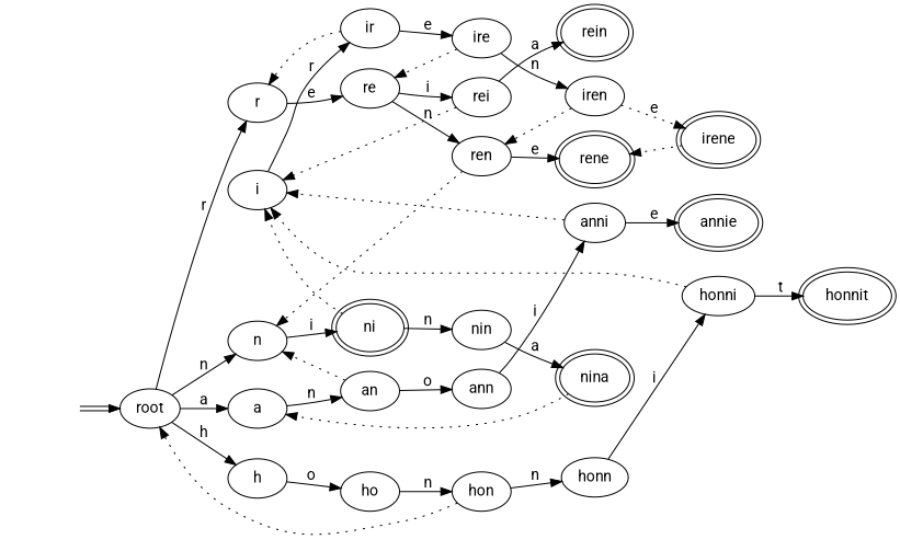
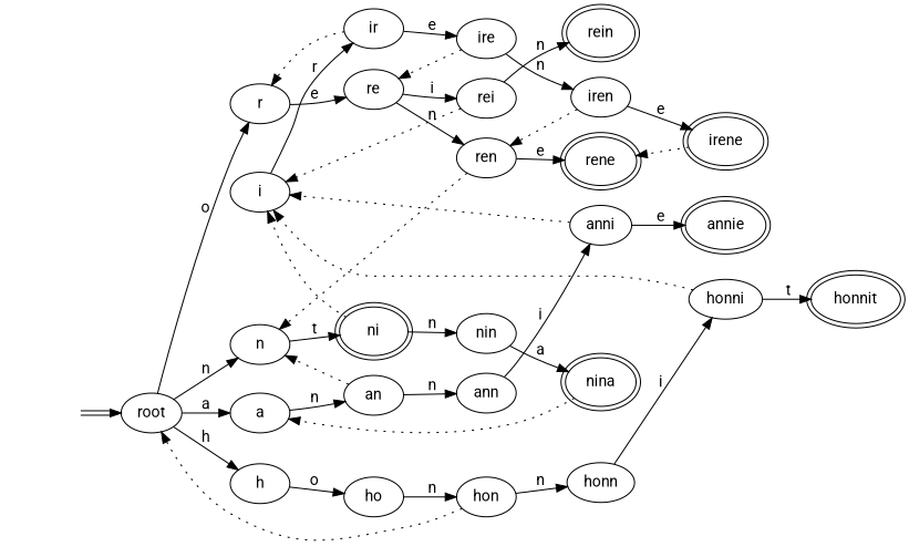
  digraph {
    fontname=Roboto
    rankdir=LR
    node [fontname=Roboto]
    edge [fontname=Roboto]
    n1 [label=root]
    n2 [label=a]
    n3 [label=h]
    n4 [label=n]
    n5 [label=r]
    n6 [label=i]
    n7 [label=an]
    n8 [label=ho]
    n9 [label=ni peripheries=2]
    n10 [label=re]
    n11 [label=ir]
    n12 [label=ann]
    n13 [label=hon]
    n14 [label=nin]
    n15 [label=ren]
    n16 [label=ire]
    n17 [label=rei]
    n18 [label=anni]
    n19 [label=honn]
    n20 [label=nina peripheries=2]
    n21 [label=rene peripheries=2]
    n22 [label=iren]
    n23 [label=rein peripheries=2]
    n24 [label=annie peripheries=2]
    n25 [label=honni]
    n26 [label=irene peripheries=2]
    n27 [label=honnit peripheries=2]
    start0 [style=invis]
    subgraph sub_1 {
      rank=same
      n1
    }
    subgraph sub_2 {
      rank=same
      n2
      n3
      n4
      n5
      n6
    }
    subgraph sub_3 {
      rank=same
      n7
      n8
      n9
      n10
      n11
    }
    subgraph sub_4 {
      rank=same
      n12
      n13
      n14
      n15
      n16
      n17
    }
    subgraph sub_5 {
      rank=same
      n18
      n19
      n20
      n21
      n22
      n23
    }
    subgraph sub_6 {
      rank=same
      n24
      n25
      n26
    }
    subgraph sub_7 {
      rank=same
      n27
    }
    n1 -> n2 [label=a]
    n1 -> n3 [label=h]
    n1 -> n4 [label=n]
-   n1 -> n5 [label=r]
+   n1 -> n5 [label=o]
    n2 -> n7 [label=n]
    n3 -> n8 [label=o]
-   n4 -> n9 [label=i]
+   n4 -> n9 [label=t]
    n5 -> n10 [label=e]
    n6 -> n11 [label=r]
    n7 -> n4 [style=dotted]
-   n7 -> n12 [label=o]
+   n7 -> n12 [label=n]
    n8 -> n13 [label=n]
    n9 -> n6 [style=dotted]
    n9 -> n14 [label=n]
    n10 -> n15 [label=n]
    n10 -> n17 [label=i]
    n11 -> n5 [style=dotted]
    n11 -> n16 [label=e]
    n12 -> n18 [label=i]
    n13 -> n1 [style=dotted]
    n13 -> n19 [label=n]
    n14 -> n20 [label=a]
    n15 -> n4 [style=dotted]
    n15 -> n21 [label=e]
    n16 -> n10 [style=dotted]
    n16 -> n22 [label=n]
    n17 -> n6 [style=dotted]
-   n17 -> n23 [label=a]
+   n17 -> n23 [label=n]
    n18 -> n6 [style=dotted]
    n18 -> n24 [label=e]
    n19 -> n25 [label=i]
    n20 -> n2 [style=dotted]
    n22 -> n15 [style=dotted]
-   n22 -> n26 [label=e style=dotted]
+   n22 -> n26 [label=e]
    n25 -> n6 [style=dotted]
    n25 -> n27 [label=t]
    n26 -> n21 [style=dotted]
    start0 -> n1 [color="black:white:black"]
  }
